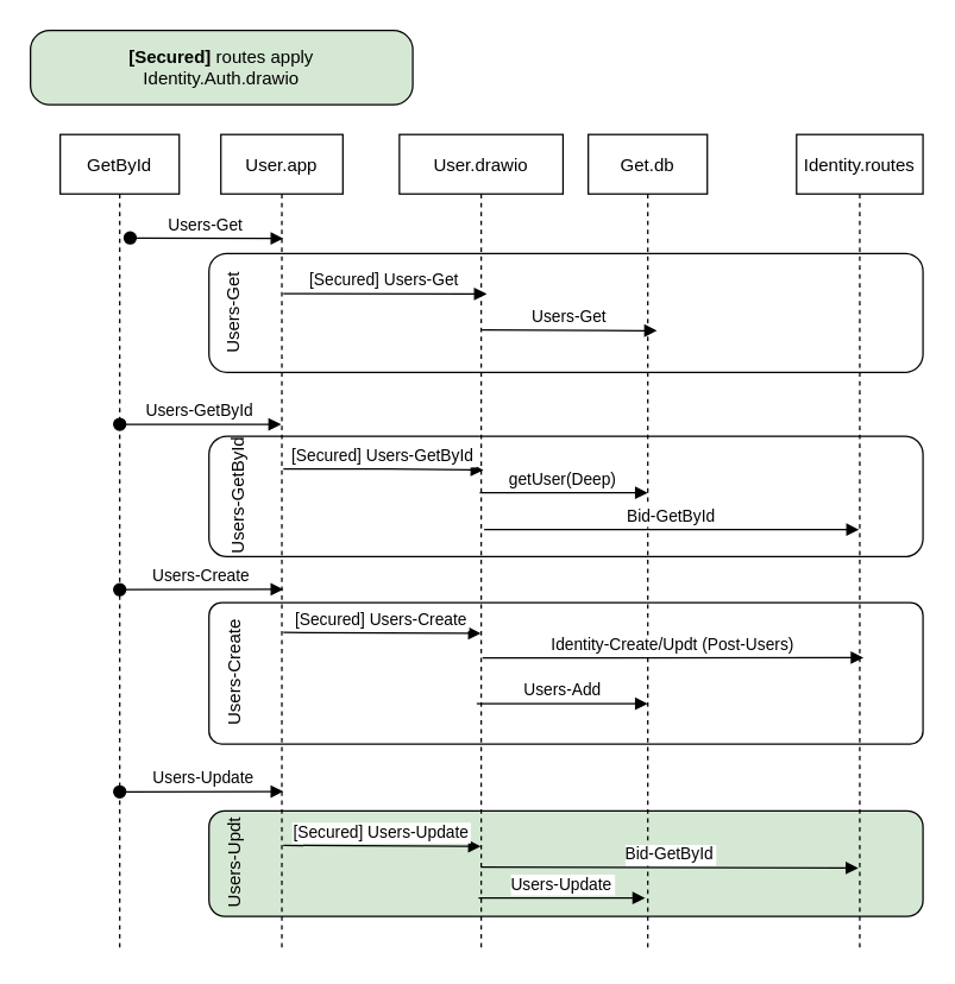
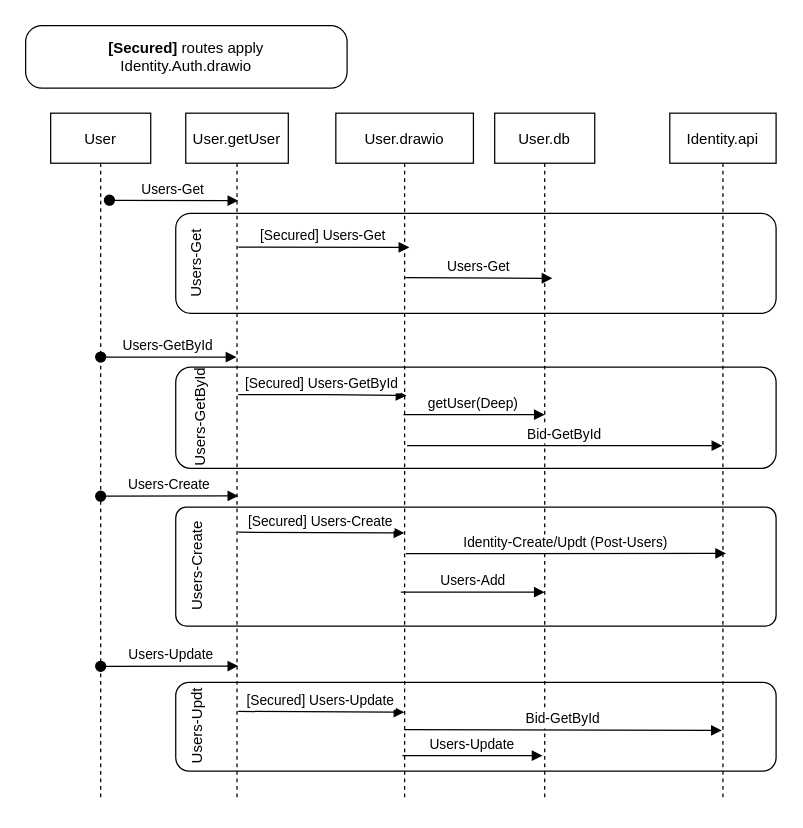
  <mxCell id="0" />
  <mxCell id="1" parent="0" />
- <mxCell id="2" value="&lt;p style=&quot;line-height: 0%;&quot;&gt;&lt;span style=&quot;background-color: initial;&quot;&gt;Users-Updt&lt;/span&gt;&lt;/p&gt;" style="rounded=1;whiteSpace=wrap;html=1;align=center;verticalAlign=top;spacing=0;horizontal=0;fillColor=#d5e8d4;" parent="1" vertex="1"><mxGeometry x="140" y="545" width="480" height="71" as="geometry" /></mxCell>
+ <mxCell id="2" value="&lt;p style=&quot;line-height: 0%;&quot;&gt;&lt;span style=&quot;background-color: initial;&quot;&gt;Users-Updt&lt;/span&gt;&lt;/p&gt;" style="rounded=1;whiteSpace=wrap;html=1;align=center;verticalAlign=top;spacing=0;horizontal=0;" parent="1" vertex="1"><mxGeometry x="140" y="545" width="480" height="71" as="geometry" /></mxCell>
  <mxCell id="3" value="&lt;p style=&quot;line-height: 0%;&quot;&gt;&lt;span style=&quot;background-color: initial;&quot;&gt;Users-Create&lt;/span&gt;&lt;/p&gt;" style="rounded=1;whiteSpace=wrap;html=1;align=center;verticalAlign=top;spacing=0;horizontal=0;arcSize=9;" parent="1" vertex="1"><mxGeometry x="140" y="405" width="480" height="95" as="geometry" /></mxCell>
  <mxCell id="4" value="&lt;p style=&quot;line-height: 0%;&quot;&gt;Users-GetById&lt;/p&gt;" style="rounded=1;whiteSpace=wrap;html=1;align=center;verticalAlign=top;horizontal=0;" parent="1" vertex="1"><mxGeometry x="140" y="293" width="480" height="81" as="geometry" /></mxCell>
  <mxCell id="5" value="&lt;p style=&quot;line-height: 0%;&quot;&gt;&lt;span style=&quot;background-color: initial;&quot;&gt;Users-Get&lt;/span&gt;&lt;/p&gt;" style="rounded=1;whiteSpace=wrap;html=1;align=center;verticalAlign=top;spacing=0;horizontal=0;" parent="1" vertex="1"><mxGeometry x="140" y="170" width="480" height="80" as="geometry" /></mxCell>
- <mxCell id="6" value="User.app" style="shape=umlLifeline;perimeter=lifelinePerimeter;container=1;collapsible=0;recursiveResize=0;rounded=0;shadow=0;strokeWidth=1;" parent="1" vertex="1"><mxGeometry x="148" y="90" width="82" height="550" as="geometry" /></mxCell>
+ <mxCell id="6" value="User.getUser" style="shape=umlLifeline;perimeter=lifelinePerimeter;container=1;collapsible=0;recursiveResize=0;rounded=0;shadow=0;strokeWidth=1;" parent="1" vertex="1"><mxGeometry x="148" y="90" width="82" height="550" as="geometry" /></mxCell>
  <mxCell id="7" value="[Secured] Users-Get" style="verticalAlign=bottom;endArrow=block;shadow=0;strokeWidth=1;entryX=0.534;entryY=0.195;entryDx=0;entryDy=0;entryPerimeter=0;" parent="1" target="14" edge="1"><mxGeometry relative="1" as="geometry"><mxPoint x="190" y="197" as="sourcePoint" /><Array as="points" /><mxPoint x="308.5" y="197" as="targetPoint" /></mxGeometry></mxCell>
- <mxCell id="8" value="GetById" style="shape=umlLifeline;perimeter=lifelinePerimeter;container=1;collapsible=0;recursiveResize=0;rounded=0;shadow=0;strokeWidth=1;" parent="1" vertex="1"><mxGeometry x="40" y="90" width="80" height="550" as="geometry" /></mxCell>
+ <mxCell id="8" value="User" style="shape=umlLifeline;perimeter=lifelinePerimeter;container=1;collapsible=0;recursiveResize=0;rounded=0;shadow=0;strokeWidth=1;" parent="1" vertex="1"><mxGeometry x="40" y="90" width="80" height="550" as="geometry" /></mxCell>
  <mxCell id="9" value="Users-GetById" style="verticalAlign=bottom;startArrow=oval;endArrow=block;startSize=8;shadow=0;strokeWidth=1;" parent="8" edge="1"><mxGeometry x="-0.005" relative="1" as="geometry"><mxPoint x="40" y="195" as="sourcePoint" /><mxPoint x="148.5" y="195" as="targetPoint" /><mxPoint as="offset" /></mxGeometry></mxCell>
  <mxCell id="10" value="Users-Create" style="verticalAlign=bottom;startArrow=oval;endArrow=block;startSize=8;shadow=0;strokeWidth=1;" parent="8" edge="1"><mxGeometry x="0.0" relative="1" as="geometry"><mxPoint x="40" y="306.2" as="sourcePoint" /><mxPoint x="150" y="306" as="targetPoint" /><mxPoint as="offset" /></mxGeometry></mxCell>
  <mxCell id="11" value=" Users-Update" style="verticalAlign=bottom;startArrow=oval;endArrow=block;startSize=8;shadow=0;strokeWidth=1;" parent="8" edge="1"><mxGeometry x="0.0" relative="1" as="geometry"><mxPoint x="40" y="442.2" as="sourcePoint" /><mxPoint x="150" y="442" as="targetPoint" /><mxPoint as="offset" /></mxGeometry></mxCell>
  <mxCell id="12" value="Users-Get" style="verticalAlign=bottom;startArrow=oval;endArrow=block;startSize=8;shadow=0;strokeWidth=1;exitX=1.2;exitY=0.06;exitDx=0;exitDy=0;exitPerimeter=0;" parent="1" edge="1"><mxGeometry x="-0.01" relative="1" as="geometry"><mxPoint x="87" y="159.6" as="sourcePoint" /><mxPoint x="190" y="160" as="targetPoint" /><mxPoint as="offset" /></mxGeometry></mxCell>
  <mxCell id="13" value="[Secured] Users-GetById" style="verticalAlign=bottom;endArrow=block;shadow=0;strokeWidth=1;entryX=0.513;entryY=0.255;entryDx=0;entryDy=0;entryPerimeter=0;" parent="1" edge="1"><mxGeometry relative="1" as="geometry"><mxPoint x="190" y="315" as="sourcePoint" /><mxPoint x="324.43" y="315.8" as="targetPoint" /><Array as="points"><mxPoint x="270" y="315" /></Array></mxGeometry></mxCell>
  <mxCell id="14" value="User.drawio" style="shape=umlLifeline;perimeter=lifelinePerimeter;container=1;collapsible=0;recursiveResize=0;rounded=0;shadow=0;strokeWidth=1;" parent="1" vertex="1"><mxGeometry x="268" y="90" width="110" height="550" as="geometry" /></mxCell>
  <mxCell id="15" value="[Secured] Users-Update" style="verticalAlign=bottom;endArrow=block;shadow=0;strokeWidth=1;entryX=0.498;entryY=0.334;entryDx=0;entryDy=0;entryPerimeter=0;" parent="14" edge="1"><mxGeometry relative="1" as="geometry"><mxPoint x="-78" y="478.29" as="sourcePoint" /><Array as="points" /><mxPoint x="54.78" y="478.93" as="targetPoint" /></mxGeometry></mxCell>
- <mxCell id="16" value="Get.db" style="shape=umlLifeline;perimeter=lifelinePerimeter;container=1;collapsible=0;recursiveResize=0;rounded=0;shadow=0;strokeWidth=1;" parent="1" vertex="1"><mxGeometry x="395" y="90" width="80" height="550" as="geometry" /></mxCell>
- <mxCell id="17" value="Identity.routes" style="shape=umlLifeline;perimeter=lifelinePerimeter;container=1;collapsible=0;recursiveResize=0;rounded=0;shadow=0;strokeWidth=1;" parent="1" vertex="1"><mxGeometry x="535" y="90" width="85" height="550" as="geometry" /></mxCell>
+ <mxCell id="16" value="User.db" style="shape=umlLifeline;perimeter=lifelinePerimeter;container=1;collapsible=0;recursiveResize=0;rounded=0;shadow=0;strokeWidth=1;" parent="1" vertex="1"><mxGeometry x="395" y="90" width="80" height="550" as="geometry" /></mxCell>
+ <mxCell id="17" value="Identity.api" style="shape=umlLifeline;perimeter=lifelinePerimeter;container=1;collapsible=0;recursiveResize=0;rounded=0;shadow=0;strokeWidth=1;" parent="1" vertex="1"><mxGeometry x="535" y="90" width="85" height="550" as="geometry" /></mxCell>
  <mxCell id="18" value="Users-Get" style="verticalAlign=bottom;endArrow=block;shadow=0;strokeWidth=1;exitX=0.504;exitY=0.301;exitDx=0;exitDy=0;exitPerimeter=0;entryX=0.577;entryY=0.24;entryDx=0;entryDy=0;entryPerimeter=0;" parent="1" target="16" edge="1"><mxGeometry relative="1" as="geometry"><mxPoint x="323.44" y="221.56" as="sourcePoint" /><Array as="points" /><mxPoint x="440" y="220" as="targetPoint" /></mxGeometry></mxCell>
  <mxCell id="19" value="getUser(Deep)" style="verticalAlign=bottom;endArrow=block;shadow=0;strokeWidth=1;" parent="1" edge="1"><mxGeometry x="-0.008" relative="1" as="geometry"><mxPoint x="322.071" y="331" as="sourcePoint" /><mxPoint x="435" y="331" as="targetPoint" /><Array as="points" /><mxPoint as="offset" /></mxGeometry></mxCell>
  <mxCell id="20" value="[Secured] Users-Create" style="verticalAlign=bottom;endArrow=block;shadow=0;strokeWidth=1;entryX=0.498;entryY=0.334;entryDx=0;entryDy=0;entryPerimeter=0;" parent="1" edge="1"><mxGeometry relative="1" as="geometry"><mxPoint x="190" y="425" as="sourcePoint" /><Array as="points" /><mxPoint x="322.78" y="425.64" as="targetPoint" /></mxGeometry></mxCell>
  <mxCell id="21" value="Users-Add" style="verticalAlign=bottom;endArrow=block;shadow=0;strokeWidth=1;" parent="1" edge="1"><mxGeometry relative="1" as="geometry"><mxPoint x="320" y="473" as="sourcePoint" /><Array as="points" /><mxPoint x="435" y="473" as="targetPoint" /></mxGeometry></mxCell>
  <mxCell id="22" value="Identity-Create/Updt (Post-Users)" style="verticalAlign=bottom;endArrow=block;shadow=0;strokeWidth=1;exitX=0.509;exitY=0.92;exitDx=0;exitDy=0;exitPerimeter=0;" parent="1" edge="1"><mxGeometry relative="1" as="geometry"><mxPoint x="323.99" y="442.2" as="sourcePoint" /><Array as="points" /><mxPoint x="580" y="442" as="targetPoint" /></mxGeometry></mxCell>
  <mxCell id="23" value="Bid-GetById" style="verticalAlign=bottom;endArrow=block;shadow=0;strokeWidth=1;exitX=0.518;exitY=0.305;exitDx=0;exitDy=0;exitPerimeter=0;" parent="1" target="17" edge="1"><mxGeometry relative="1" as="geometry"><mxPoint x="324.98" y="355.8" as="sourcePoint" /><Array as="points" /><mxPoint x="682.7" y="354.84" as="targetPoint" /></mxGeometry></mxCell>
  <mxCell id="24" value="Bid-GetById" style="verticalAlign=bottom;endArrow=block;shadow=0;strokeWidth=1;entryX=0.489;entryY=0.537;entryDx=0;entryDy=0;entryPerimeter=0;exitX=0.498;exitY=0.553;exitDx=0;exitDy=0;exitPerimeter=0;" parent="1" edge="1"><mxGeometry relative="1" as="geometry"><mxPoint x="322.78" y="582.88" as="sourcePoint" /><Array as="points" /><mxPoint x="576.565" y="583.52" as="targetPoint" /></mxGeometry></mxCell>
  <mxCell id="25" value="Users-Update" style="verticalAlign=bottom;endArrow=block;shadow=0;strokeWidth=1;exitX=0.484;exitY=0.532;exitDx=0;exitDy=0;exitPerimeter=0;entryX=0.478;entryY=0.532;entryDx=0;entryDy=0;entryPerimeter=0;" parent="1" edge="1"><mxGeometry relative="1" as="geometry"><mxPoint x="321.24" y="603.72" as="sourcePoint" /><Array as="points" /><mxPoint x="433.24" y="603.72" as="targetPoint" /></mxGeometry></mxCell>
- <mxCell id="26" value="&lt;b&gt;[Secured]&lt;/b&gt; routes apply&lt;br&gt;Identity.Auth.drawio" style="rounded=1;whiteSpace=wrap;html=1;arcSize=26;fillColor=#d5e8d4;" parent="1" vertex="1"><mxGeometry x="20" y="20" width="257" height="50" as="geometry" /></mxCell>
+ <mxCell id="26" value="&lt;b&gt;[Secured]&lt;/b&gt; routes apply&lt;br&gt;Identity.Auth.drawio" style="rounded=1;whiteSpace=wrap;html=1;arcSize=26;" parent="1" vertex="1"><mxGeometry x="20" y="20" width="257" height="50" as="geometry" /></mxCell>
